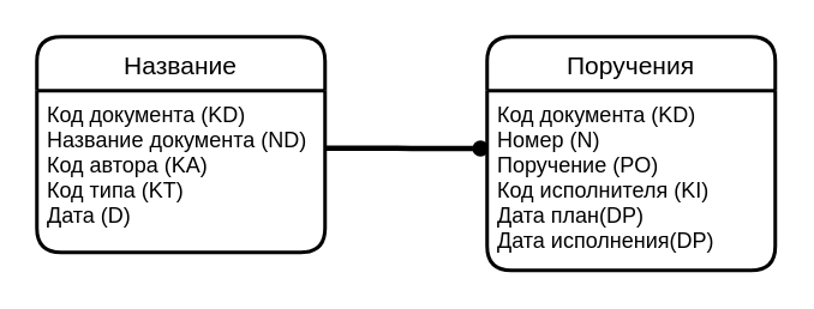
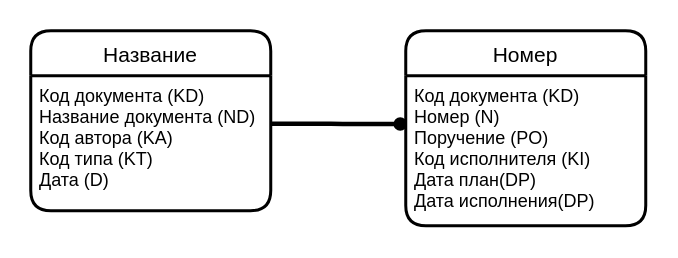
  <mxCell id="0" />
  <mxCell id="1" parent="0" />
  <mxCell id="2" value="Название" style="swimlane;childLayout=stackLayout;horizontal=1;startSize=30;horizontalStack=0;fillColor=#FFFFFF;fontColor=#000000;rounded=1;fontSize=14;fontStyle=0;strokeWidth=2;resizeParent=0;resizeLast=1;shadow=0;dashed=0;align=center;" vertex="1" parent="1"><mxGeometry x="20" y="20" width="160" height="120" as="geometry"><mxRectangle x="60" y="100" width="70" height="30" as="alternateBounds" /></mxGeometry></mxCell>
  <mxCell id="3" value="Код документа (KD)&#10;Название документа (ND)&#10;Код автора (KA)&#10;Код типа (KT)&#10;Дата (D)" style="align=left;strokeColor=none;fillColor=none;spacingLeft=4;fontSize=12;verticalAlign=top;resizable=0;rotatable=0;part=1;" vertex="1" parent="2"><mxGeometry y="30" width="160" height="90" as="geometry" /></mxCell>
- <mxCell id="4" value="Поручения" style="swimlane;childLayout=stackLayout;horizontal=1;startSize=30;horizontalStack=0;fillColor=#FFFFFF;fontColor=#000000;rounded=1;fontSize=14;fontStyle=0;strokeWidth=2;resizeParent=0;resizeLast=1;shadow=0;dashed=0;align=center;" vertex="1" parent="1"><mxGeometry x="270" y="20" width="160" height="130" as="geometry"><mxRectangle x="60" y="100" width="70" height="30" as="alternateBounds" /></mxGeometry></mxCell>
+ <mxCell id="4" value="Номер" style="swimlane;childLayout=stackLayout;horizontal=1;startSize=30;horizontalStack=0;fillColor=#FFFFFF;fontColor=#000000;rounded=1;fontSize=14;fontStyle=0;strokeWidth=2;resizeParent=0;resizeLast=1;shadow=0;dashed=0;align=center;" vertex="1" parent="1"><mxGeometry x="270" y="20" width="160" height="130" as="geometry"><mxRectangle x="60" y="100" width="70" height="30" as="alternateBounds" /></mxGeometry></mxCell>
  <mxCell id="5" value="" style="edgeStyle=entityRelationEdgeStyle;fontSize=12;html=1;endArrow=oval;endFill=1;entryX=-0.023;entryY=0.322;entryDx=0;entryDy=0;entryPerimeter=0;strokeWidth=3;" edge="1" parent="4" target="6"><mxGeometry width="100" height="100" relative="1" as="geometry"><mxPoint x="-90" y="62" as="sourcePoint" /><mxPoint x="30" y="59" as="targetPoint" /></mxGeometry></mxCell>
  <mxCell id="6" value="Код документа (KD)&#10;Номер (N)&#10;Поручение (PO)&#10;Код исполнителя (KI)&#10;Дата план(DP)&#10;Дата исполнения(DP)" style="align=left;strokeColor=none;fillColor=none;spacingLeft=4;fontSize=12;verticalAlign=top;resizable=0;rotatable=0;part=1;" vertex="1" parent="4"><mxGeometry y="30" width="160" height="100" as="geometry" /></mxCell>
